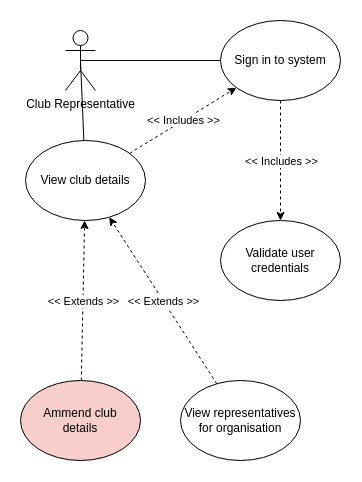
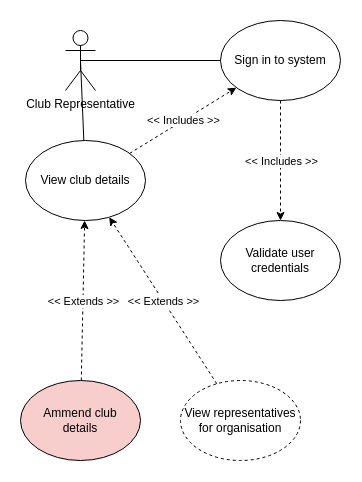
  <mxCell id="0" />
  <mxCell id="1" parent="0" />
  <mxCell id="2" value="Club Representative" style="shape=umlActor;verticalLabelPosition=bottom;verticalAlign=top;html=1;outlineConnect=0;" vertex="1" parent="1"><mxGeometry x="65" y="30" width="30" height="60" as="geometry" /></mxCell>
  <mxCell id="3" value="Sign in to system" style="ellipse;whiteSpace=wrap;html=1;" vertex="1" parent="1"><mxGeometry x="220" y="20" width="120" height="80" as="geometry" /></mxCell>
  <mxCell id="4" value="View club details" style="ellipse;whiteSpace=wrap;html=1;" vertex="1" parent="1"><mxGeometry x="25" y="140" width="120" height="80" as="geometry" /></mxCell>
  <mxCell id="5" value="Ammend club &lt;br&gt;details" style="ellipse;whiteSpace=wrap;html=1;fillColor=#f8cecc;" vertex="1" parent="1"><mxGeometry x="20" y="380" width="120" height="80" as="geometry" /></mxCell>
- <mxCell id="6" value="View representatives for organisation" style="ellipse;whiteSpace=wrap;html=1;" vertex="1" parent="1"><mxGeometry x="180" y="380" width="120" height="80" as="geometry" /></mxCell>
+ <mxCell id="6" value="View representatives for organisation" style="ellipse;whiteSpace=wrap;html=1;dashed=1;" vertex="1" parent="1"><mxGeometry x="180" y="380" width="120" height="80" as="geometry" /></mxCell>
  <mxCell id="7" value="" style="endArrow=classic;html=1;strokeColor=#000000;dashed=1;" edge="1" parent="1" source="6" target="4"><mxGeometry relative="1" as="geometry"><mxPoint x="160" y="300" as="sourcePoint" /><mxPoint x="260" y="300" as="targetPoint" /><Array as="points" /></mxGeometry></mxCell>
  <mxCell id="8" value="&amp;lt;&amp;lt; Extends &amp;gt;&amp;gt;" style="edgeLabel;resizable=0;html=1;align=center;verticalAlign=middle;" connectable="0" vertex="1" parent="7"><mxGeometry relative="1" as="geometry" /></mxCell>
  <mxCell id="9" value="" style="endArrow=classic;html=1;strokeColor=#000000;dashed=1;" edge="1" parent="1" source="5" target="4"><mxGeometry relative="1" as="geometry"><mxPoint x="170" y="439.5" as="sourcePoint" /><mxPoint x="50" y="439.5" as="targetPoint" /><Array as="points" /></mxGeometry></mxCell>
  <mxCell id="10" value="&amp;lt;&amp;lt; Extends &amp;gt;&amp;gt;" style="edgeLabel;resizable=0;html=1;align=center;verticalAlign=middle;" connectable="0" vertex="1" parent="9"><mxGeometry relative="1" as="geometry" /></mxCell>
  <mxCell id="11" value="" style="endArrow=classic;html=1;strokeColor=#000000;dashed=1;" edge="1" parent="1" source="4" target="3"><mxGeometry relative="1" as="geometry"><mxPoint x="120" y="260" as="sourcePoint" /><mxPoint x="260" y="220" as="targetPoint" /><Array as="points" /></mxGeometry></mxCell>
  <mxCell id="12" value="&amp;lt;&amp;lt; Includes &amp;gt;&amp;gt;" style="edgeLabel;resizable=0;html=1;align=center;verticalAlign=middle;" connectable="0" vertex="1" parent="11"><mxGeometry relative="1" as="geometry" /></mxCell>
  <mxCell id="13" value="" style="endArrow=none;html=1;strokeColor=#000000;exitX=0.5;exitY=0.5;exitDx=0;exitDy=0;exitPerimeter=0;" edge="1" parent="1" source="2" target="3"><mxGeometry width="50" height="50" relative="1" as="geometry"><mxPoint x="430" y="150" as="sourcePoint" /><mxPoint x="550" y="20" as="targetPoint" /></mxGeometry></mxCell>
  <mxCell id="14" value="" style="endArrow=none;html=1;strokeColor=#000000;exitX=0.5;exitY=0.5;exitDx=0;exitDy=0;exitPerimeter=0;" edge="1" parent="1" source="2" target="4"><mxGeometry width="50" height="50" relative="1" as="geometry"><mxPoint x="75" y="70" as="sourcePoint" /><mxPoint x="190" y="70" as="targetPoint" /></mxGeometry></mxCell>
  <mxCell id="15" value="Validate user credentials" style="ellipse;whiteSpace=wrap;html=1;" vertex="1" parent="1"><mxGeometry x="220" y="220" width="120" height="80" as="geometry" /></mxCell>
  <mxCell id="16" value="" style="endArrow=classic;html=1;strokeColor=#000000;dashed=1;" edge="1" parent="1" source="3" target="15"><mxGeometry relative="1" as="geometry"><mxPoint x="440" y="60" as="sourcePoint" /><mxPoint x="420" y="210" as="targetPoint" /><Array as="points" /></mxGeometry></mxCell>
  <mxCell id="17" value="&amp;lt;&amp;lt; Includes &amp;gt;&amp;gt;" style="edgeLabel;resizable=0;html=1;align=center;verticalAlign=middle;" connectable="0" vertex="1" parent="16"><mxGeometry relative="1" as="geometry" /></mxCell>
